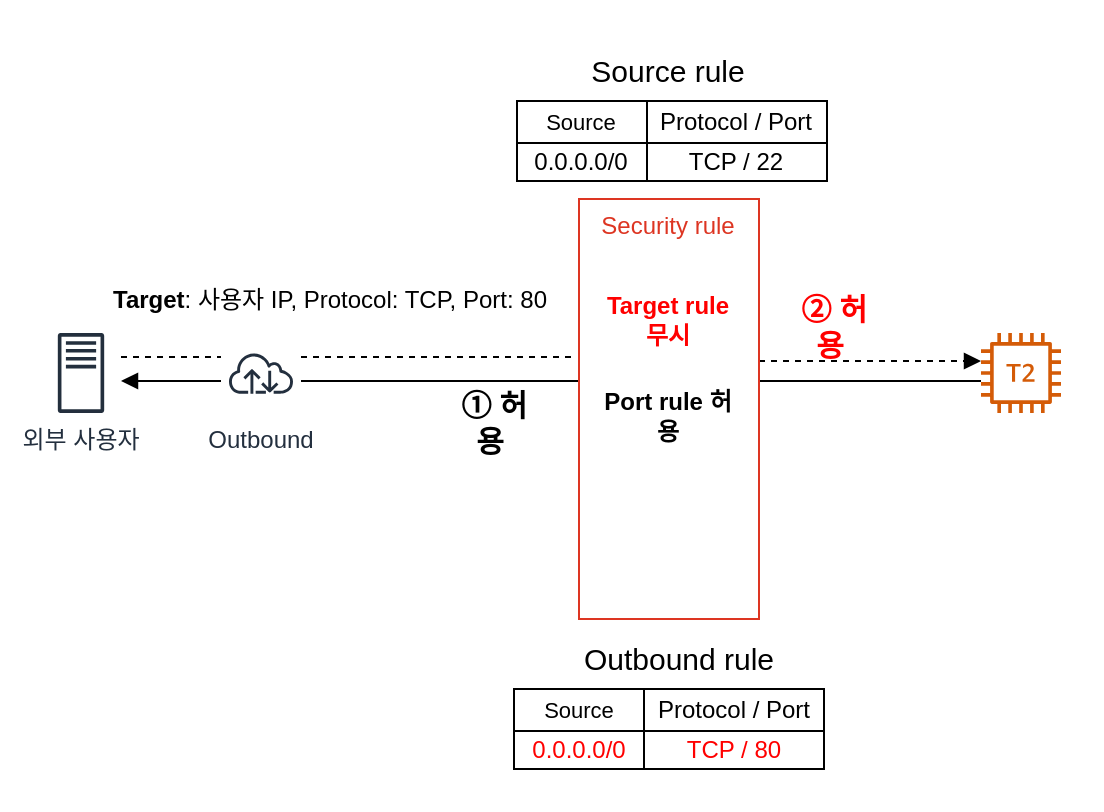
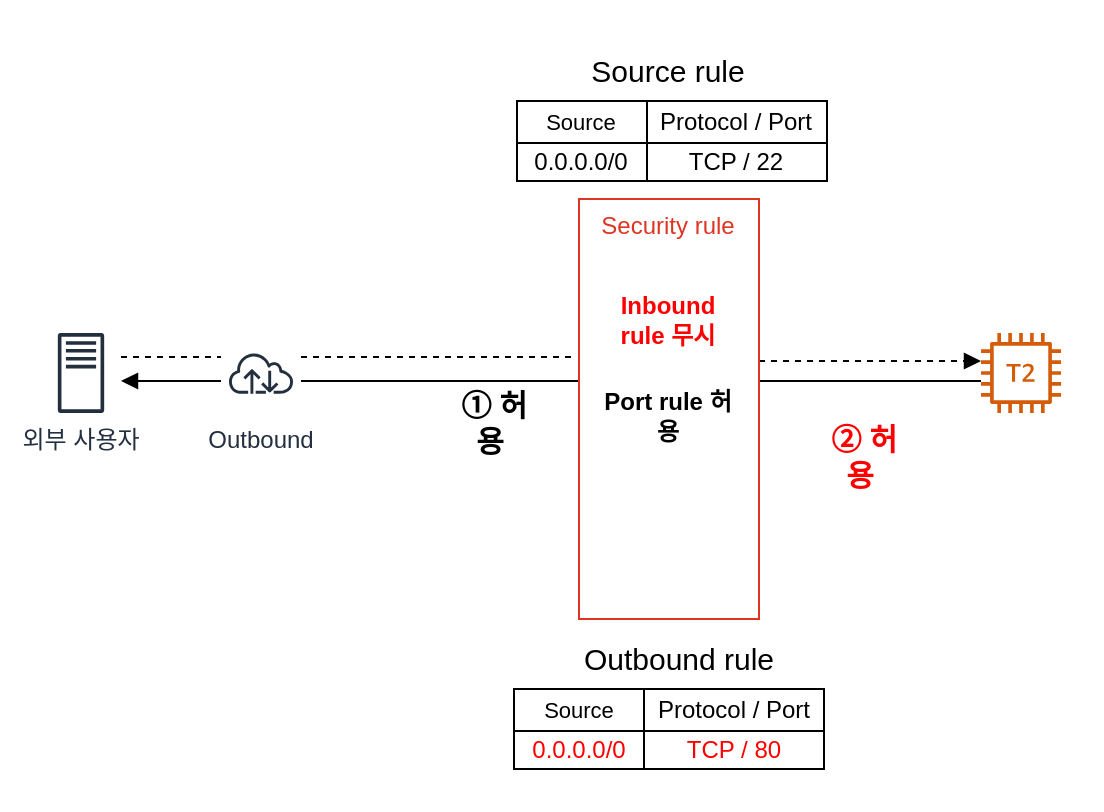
  <mxCell id="0" />
  <mxCell id="1" parent="0" />
  <mxCell id="2" style="edgeStyle=orthogonalEdgeStyle;rounded=0;orthogonalLoop=1;jettySize=auto;html=1;entryX=-0.022;entryY=0.424;entryDx=0;entryDy=0;entryPerimeter=0;endArrow=none;endFill=0;dashed=1;" edge="1" parent="1"><mxGeometry relative="1" as="geometry"><mxPoint x="60" y="178.04" as="sourcePoint" /><mxPoint x="287.02" y="178.04" as="targetPoint" /></mxGeometry></mxCell>
  <mxCell id="3" style="edgeStyle=orthogonalEdgeStyle;rounded=0;orthogonalLoop=1;jettySize=auto;html=1;endArrow=none;endFill=0;" edge="1" parent="1" source="4" target="7"><mxGeometry relative="1" as="geometry"><Array as="points"><mxPoint x="410" y="190" /><mxPoint x="410" y="190" /></Array></mxGeometry></mxCell>
  <mxCell id="4" value="" style="sketch=0;outlineConnect=0;fontColor=#232F3E;gradientColor=none;fillColor=#D45B07;strokeColor=none;dashed=0;verticalLabelPosition=bottom;verticalAlign=top;align=center;html=1;fontSize=12;fontStyle=0;aspect=fixed;pointerEvents=1;shape=mxgraph.aws4.t2_instance;" vertex="1" parent="1"><mxGeometry x="490" y="166" width="40" height="40" as="geometry" /></mxCell>
  <mxCell id="5" style="edgeStyle=orthogonalEdgeStyle;rounded=0;orthogonalLoop=1;jettySize=auto;html=1;endArrow=block;endFill=1;dashed=1;" edge="1" parent="1" source="7" target="4"><mxGeometry relative="1" as="geometry"><Array as="points"><mxPoint x="460" y="180" /><mxPoint x="460" y="180" /></Array></mxGeometry></mxCell>
  <mxCell id="6" style="edgeStyle=orthogonalEdgeStyle;rounded=0;orthogonalLoop=1;jettySize=auto;html=1;endArrow=block;endFill=1;" edge="1" parent="1" source="7"><mxGeometry relative="1" as="geometry"><Array as="points"><mxPoint x="120" y="190" /><mxPoint x="120" y="190" /></Array><mxPoint x="60" y="190" as="targetPoint" /></mxGeometry></mxCell>
  <mxCell id="7" value="Security rule" style="fillColor=none;strokeColor=#DD3522;verticalAlign=top;fontStyle=0;fontColor=#DD3522;" vertex="1" parent="1"><mxGeometry x="289" y="99" width="90" height="210" as="geometry" /></mxCell>
  <mxCell id="8" value="Outbound" style="sketch=0;outlineConnect=0;fontColor=#232F3E;gradientColor=none;strokeColor=#232F3E;fillColor=#ffffff;dashed=0;verticalLabelPosition=bottom;verticalAlign=top;align=center;html=1;fontSize=12;fontStyle=0;aspect=fixed;shape=mxgraph.aws4.resourceIcon;resIcon=mxgraph.aws4.internet;" vertex="1" parent="1"><mxGeometry x="110" y="166" width="40" height="40" as="geometry" /></mxCell>
- <mxCell id="9" value="&lt;b&gt;Target&lt;/b&gt;: 사용자 IP, Protocol: TCP, Port: 80" style="text;html=1;strokeColor=none;fillColor=none;align=center;verticalAlign=middle;whiteSpace=wrap;rounded=0;" vertex="1" parent="1"><mxGeometry x="50" y="140" width="230" height="20" as="geometry" /></mxCell>
- <mxCell id="10" value="Target rule 무시" style="text;html=1;strokeColor=none;fillColor=none;align=center;verticalAlign=middle;whiteSpace=wrap;rounded=0;fontStyle=1;fontColor=#FF0000;" vertex="1" parent="1"><mxGeometry x="299" y="145" width="70" height="30" as="geometry" /></mxCell>
+ <mxCell id="10" value="Inbound rule 무시" style="text;html=1;strokeColor=none;fillColor=none;align=center;verticalAlign=middle;whiteSpace=wrap;rounded=0;fontStyle=1;fontColor=#FF0000;" vertex="1" parent="1"><mxGeometry x="299" y="145" width="70" height="30" as="geometry" /></mxCell>
  <mxCell id="11" value="&amp;nbsp;① 허용" style="text;html=1;strokeColor=none;fillColor=none;align=center;verticalAlign=middle;whiteSpace=wrap;rounded=0;fontStyle=1;fontSize=15;" vertex="1" parent="1"><mxGeometry x="220" y="198" width="50" height="25" as="geometry" /></mxCell>
- <mxCell id="12" value="&amp;nbsp;② 허용" style="text;html=1;strokeColor=none;fillColor=none;align=center;verticalAlign=middle;whiteSpace=wrap;rounded=0;fontStyle=1;fontSize=15;fontColor=#FF0000;" vertex="1" parent="1"><mxGeometry x="390" y="150" width="50" height="25" as="geometry" /></mxCell>
+ <mxCell id="12" value="&amp;nbsp;② 허용" style="text;html=1;strokeColor=none;fillColor=none;align=center;verticalAlign=middle;whiteSpace=wrap;rounded=0;fontStyle=1;fontSize=15;fontColor=#FF0000;" vertex="1" parent="1"><mxGeometry x="405" y="215" width="50" height="25" as="geometry" /></mxCell>
  <mxCell id="13" value="Port rule 허용" style="text;html=1;strokeColor=none;fillColor=none;align=center;verticalAlign=middle;whiteSpace=wrap;rounded=0;fontStyle=1;fontColor=#000000;" vertex="1" parent="1"><mxGeometry x="299" y="193" width="70" height="30" as="geometry" /></mxCell>
  <mxCell id="14" value="" style="shape=table;startSize=0;container=1;collapsible=0;childLayout=tableLayout;fontSize=11;" vertex="1" parent="1"><mxGeometry x="258" y="50" width="155" height="40" as="geometry" /></mxCell>
  <mxCell id="15" value="" style="shape=tableRow;horizontal=0;startSize=0;swimlaneHead=0;swimlaneBody=0;strokeColor=inherit;top=0;left=0;bottom=0;right=0;collapsible=0;dropTarget=0;fillColor=none;points=[[0,0.5],[1,0.5]];portConstraint=eastwest;fontSize=11;" vertex="1" parent="14"><mxGeometry width="155" height="21" as="geometry" /></mxCell>
  <mxCell id="16" value="Source" style="shape=partialRectangle;html=1;whiteSpace=wrap;connectable=0;strokeColor=inherit;overflow=hidden;fillColor=none;top=0;left=0;bottom=0;right=0;pointerEvents=1;fontSize=11;" vertex="1" parent="15"><mxGeometry width="65" height="21" as="geometry"><mxRectangle width="65" height="21" as="alternateBounds" /></mxGeometry></mxCell>
  <mxCell id="17" value="Protocol / Port" style="shape=partialRectangle;html=1;whiteSpace=wrap;connectable=0;strokeColor=inherit;overflow=hidden;fillColor=none;top=0;left=0;bottom=0;right=0;pointerEvents=1;fontSize=12;" vertex="1" parent="15"><mxGeometry x="65" width="90" height="21" as="geometry"><mxRectangle width="90" height="21" as="alternateBounds" /></mxGeometry></mxCell>
  <mxCell id="18" value="" style="shape=tableRow;horizontal=0;startSize=0;swimlaneHead=0;swimlaneBody=0;strokeColor=inherit;top=0;left=0;bottom=0;right=0;collapsible=0;dropTarget=0;fillColor=none;points=[[0,0.5],[1,0.5]];portConstraint=eastwest;fontSize=11;" vertex="1" parent="14"><mxGeometry y="21" width="155" height="19" as="geometry" /></mxCell>
  <mxCell id="19" value="0.0.0.0/0" style="shape=partialRectangle;html=1;whiteSpace=wrap;connectable=0;strokeColor=inherit;overflow=hidden;fillColor=none;top=0;left=0;bottom=0;right=0;pointerEvents=1;fontSize=12;" vertex="1" parent="18"><mxGeometry width="65" height="19" as="geometry"><mxRectangle width="65" height="19" as="alternateBounds" /></mxGeometry></mxCell>
  <mxCell id="20" value="TCP / 22" style="shape=partialRectangle;html=1;whiteSpace=wrap;connectable=0;strokeColor=inherit;overflow=hidden;fillColor=none;top=0;left=0;bottom=0;right=0;pointerEvents=1;fontSize=12;" vertex="1" parent="18"><mxGeometry x="65" width="90" height="19" as="geometry"><mxRectangle width="90" height="19" as="alternateBounds" /></mxGeometry></mxCell>
  <mxCell id="21" value="Source rule" style="text;html=1;strokeColor=none;fillColor=none;align=center;verticalAlign=middle;whiteSpace=wrap;rounded=0;fontSize=15;" vertex="1" parent="1"><mxGeometry x="289" y="20" width="90" height="30" as="geometry" /></mxCell>
  <mxCell id="22" value="" style="shape=table;startSize=0;container=1;collapsible=0;childLayout=tableLayout;fontSize=11;" vertex="1" parent="1"><mxGeometry x="256.5" y="344" width="155" height="40" as="geometry" /></mxCell>
  <mxCell id="23" value="" style="shape=tableRow;horizontal=0;startSize=0;swimlaneHead=0;swimlaneBody=0;strokeColor=inherit;top=0;left=0;bottom=0;right=0;collapsible=0;dropTarget=0;fillColor=none;points=[[0,0.5],[1,0.5]];portConstraint=eastwest;fontSize=11;" vertex="1" parent="22"><mxGeometry width="155" height="21" as="geometry" /></mxCell>
  <mxCell id="24" value="Source" style="shape=partialRectangle;html=1;whiteSpace=wrap;connectable=0;strokeColor=inherit;overflow=hidden;fillColor=none;top=0;left=0;bottom=0;right=0;pointerEvents=1;fontSize=11;" vertex="1" parent="23"><mxGeometry width="65" height="21" as="geometry"><mxRectangle width="65" height="21" as="alternateBounds" /></mxGeometry></mxCell>
  <mxCell id="25" value="Protocol / Port" style="shape=partialRectangle;html=1;whiteSpace=wrap;connectable=0;strokeColor=inherit;overflow=hidden;fillColor=none;top=0;left=0;bottom=0;right=0;pointerEvents=1;fontSize=12;" vertex="1" parent="23"><mxGeometry x="65" width="90" height="21" as="geometry"><mxRectangle width="90" height="21" as="alternateBounds" /></mxGeometry></mxCell>
  <mxCell id="26" value="" style="shape=tableRow;horizontal=0;startSize=0;swimlaneHead=0;swimlaneBody=0;strokeColor=inherit;top=0;left=0;bottom=0;right=0;collapsible=0;dropTarget=0;fillColor=none;points=[[0,0.5],[1,0.5]];portConstraint=eastwest;fontSize=11;" vertex="1" parent="22"><mxGeometry y="21" width="155" height="19" as="geometry" /></mxCell>
  <mxCell id="27" value="0.0.0.0/0" style="shape=partialRectangle;html=1;whiteSpace=wrap;connectable=0;strokeColor=inherit;overflow=hidden;fillColor=none;top=0;left=0;bottom=0;right=0;pointerEvents=1;fontSize=12;fontColor=#FF0000;" vertex="1" parent="26"><mxGeometry width="65" height="19" as="geometry"><mxRectangle width="65" height="19" as="alternateBounds" /></mxGeometry></mxCell>
  <mxCell id="28" value="TCP / 80" style="shape=partialRectangle;html=1;whiteSpace=wrap;connectable=0;strokeColor=inherit;overflow=hidden;fillColor=none;top=0;left=0;bottom=0;right=0;pointerEvents=1;fontSize=12;fontColor=#FF0000;" vertex="1" parent="26"><mxGeometry x="65" width="90" height="19" as="geometry"><mxRectangle width="90" height="19" as="alternateBounds" /></mxGeometry></mxCell>
  <mxCell id="29" value="Outbound rule" style="text;html=1;strokeColor=none;fillColor=none;align=center;verticalAlign=middle;whiteSpace=wrap;rounded=0;fontSize=15;" vertex="1" parent="1"><mxGeometry x="287.5" y="314" width="102.5" height="30" as="geometry" /></mxCell>
  <mxCell id="30" value="외부 사용자" style="sketch=0;outlineConnect=0;fontColor=#232F3E;gradientColor=none;fillColor=#232F3D;strokeColor=none;dashed=0;verticalLabelPosition=bottom;verticalAlign=top;align=center;html=1;fontSize=12;fontStyle=0;pointerEvents=1;shape=mxgraph.aws4.traditional_server;" vertex="1" parent="1"><mxGeometry x="20" y="166" width="40" height="40" as="geometry" /></mxCell>
